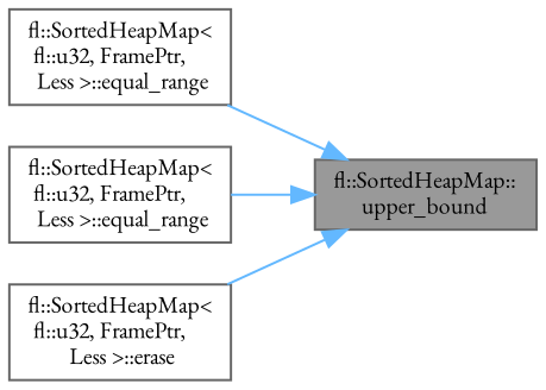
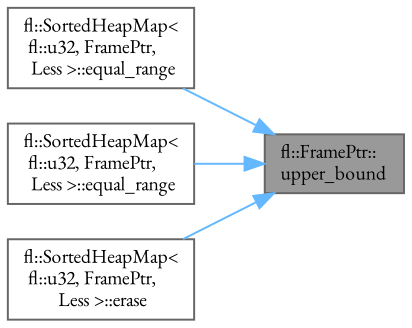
  digraph {
    rankdir=RL
    fontname="EB Garamond"
    node [color=grey40 fillcolor=white fontname="EB Garamond" fontsize=10 shape=box style=filled]
    edge [color=steelblue1 dir=back fontname="EB Garamond" fontsize=10 labelfontname=Helvetica labelfontsize=10 style=solid]
-   n1 [color=gray40 fillcolor=grey60 fontcolor=black height=0.2 label="fl::SortedHeapMap::\lupper_bound" width=0.4]
+   n1 [color=gray40 fillcolor=grey60 fontcolor=black height=0.2 label="fl::FramePtr::\lupper_bound" width=0.4]
    n2 [height=0.2 label="fl::SortedHeapMap\<\l fl::u32, FramePtr,\l Less \>::equal_range" width=0.4]
    n3 [height=0.2 label="fl::SortedHeapMap\<\l fl::u32, FramePtr,\l Less \>::equal_range" width=0.4]
    n4 [height=0.2 label="fl::SortedHeapMap\<\l fl::u32, FramePtr,\l Less \>::erase" width=0.4]
    n1 -> n2
    n1 -> n3
    n1 -> n4
  }
